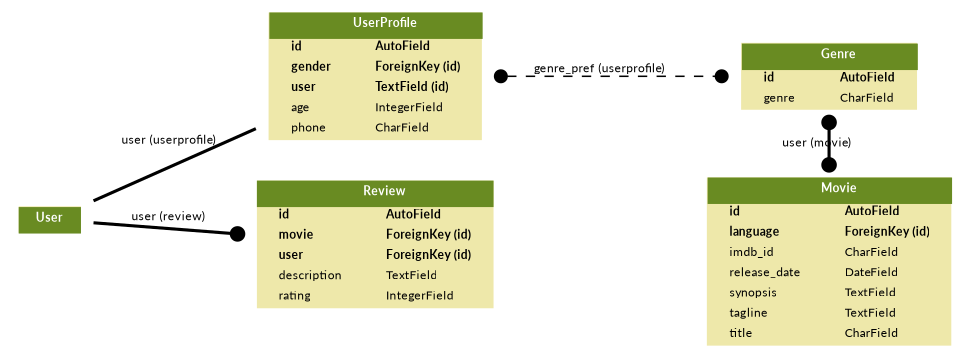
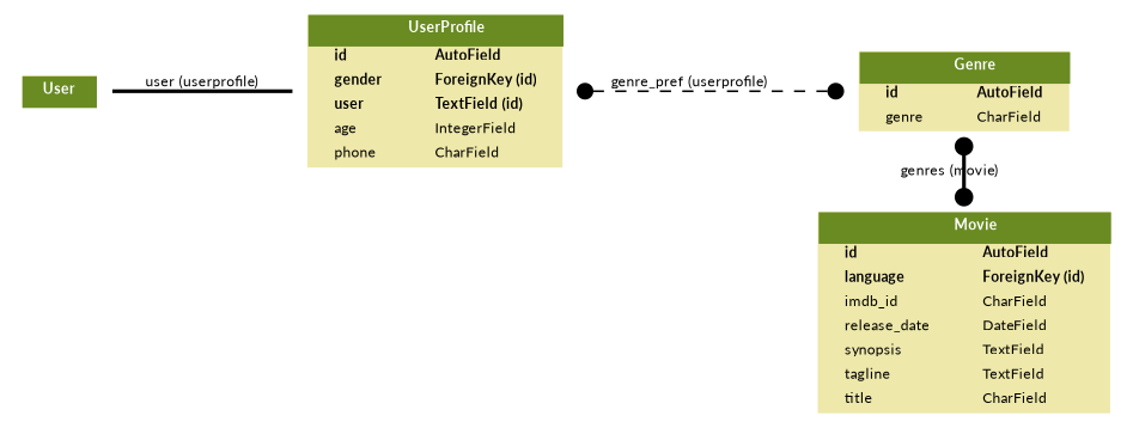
  digraph {
    fontname=Lato
    fontsize=8
    rankdir=LR
    splines=true
    node [fontname=Lato fontsize=8 shape=plaintext]
    edge [arrowhead=dot arrowtail=dot dir=both fontname=Lato fontsize=8 style=bold]
    n1 [label=<     <TABLE BGCOLOR="palegoldenrod" BORDER="0" CELLBORDER="0" CELLSPACING="0">     <TR><TD COLSPAN="2" CELLPADDING="4" ALIGN="CENTER" BGCOLOR="olivedrab4">     <FONT FACE="Lato Bold" COLOR="white">     Genre     </FONT></TD></TR>        <TR><TD ALIGN="LEFT" BORDER="0">     <FONT FACE="Lato Bold">id</FONT>     </TD><TD ALIGN="LEFT">     <FONT FACE="Lato Bold">AutoField</FONT>     </TD></TR>        <TR><TD ALIGN="LEFT" BORDER="0">     <FONT FACE="Lato ">genre</FONT>     </TD><TD ALIGN="LEFT">     <FONT FACE="Lato ">CharField</FONT>     </TD></TR>        </TABLE>     >]
    n2 [label=<     <TABLE BGCOLOR="palegoldenrod" BORDER="0" CELLBORDER="0" CELLSPACING="0">     <TR><TD COLSPAN="2" CELLPADDING="4" ALIGN="CENTER" BGCOLOR="olivedrab4">     <FONT FACE="Lato Bold" COLOR="white">     Movie     </FONT></TD></TR>        <TR><TD ALIGN="LEFT" BORDER="0">     <FONT FACE="Lato Bold">id</FONT>     </TD><TD ALIGN="LEFT">     <FONT FACE="Lato Bold">AutoField</FONT>     </TD></TR>        <TR><TD ALIGN="LEFT" BORDER="0">     <FONT FACE="Lato Bold">language</FONT>     </TD><TD ALIGN="LEFT">     <FONT FACE="Lato Bold">ForeignKey (id)</FONT>     </TD></TR>        <TR><TD ALIGN="LEFT" BORDER="0">     <FONT FACE="Lato ">imdb_id</FONT>     </TD><TD ALIGN="LEFT">     <FONT FACE="Lato ">CharField</FONT>     </TD></TR>        <TR><TD ALIGN="LEFT" BORDER="0">     <FONT FACE="Lato ">release_date</FONT>     </TD><TD ALIGN="LEFT">     <FONT FACE="Lato ">DateField</FONT>     </TD></TR>        <TR><TD ALIGN="LEFT" BORDER="0">     <FONT FACE="Lato ">synopsis</FONT>     </TD><TD ALIGN="LEFT">     <FONT FACE="Lato ">TextField</FONT>     </TD></TR>        <TR><TD ALIGN="LEFT" BORDER="0">     <FONT FACE="Lato ">tagline</FONT>     </TD><TD ALIGN="LEFT">     <FONT FACE="Lato ">TextField</FONT>     </TD></TR>        <TR><TD ALIGN="LEFT" BORDER="0">     <FONT FACE="Lato ">title</FONT>     </TD><TD ALIGN="LEFT">     <FONT FACE="Lato ">CharField</FONT>     </TD></TR>        </TABLE>     >]
    n3 [label=<     <TABLE BGCOLOR="palegoldenrod" BORDER="0" CELLBORDER="0" CELLSPACING="0">     <TR><TD COLSPAN="2" CELLPADDING="4" ALIGN="CENTER" BGCOLOR="olivedrab4">     <FONT FACE="Lato Bold" COLOR="white">     UserProfile     </FONT></TD></TR>        <TR><TD ALIGN="LEFT" BORDER="0">     <FONT FACE="Lato Bold">id</FONT>     </TD><TD ALIGN="LEFT">     <FONT FACE="Lato Bold">AutoField</FONT>     </TD></TR>        <TR><TD ALIGN="LEFT" BORDER="0">     <FONT FACE="Lato Bold">gender</FONT>     </TD><TD ALIGN="LEFT">     <FONT FACE="Lato Bold">ForeignKey (id)</FONT>     </TD></TR>        <TR><TD ALIGN="LEFT" BORDER="0">     <FONT FACE="Lato Bold">user</FONT>     </TD><TD ALIGN="LEFT">     <FONT FACE="Lato Bold">TextField (id)</FONT>     </TD></TR>        <TR><TD ALIGN="LEFT" BORDER="0">     <FONT FACE="Lato ">age</FONT>     </TD><TD ALIGN="LEFT">     <FONT FACE="Lato ">IntegerField</FONT>     </TD></TR>        <TR><TD ALIGN="LEFT" BORDER="0">     <FONT FACE="Lato ">phone</FONT>     </TD><TD ALIGN="LEFT">     <FONT FACE="Lato ">CharField</FONT>     </TD></TR>        </TABLE>     >]
-   n4 [label=<     <TABLE BGCOLOR="palegoldenrod" BORDER="0" CELLBORDER="0" CELLSPACING="0">     <TR><TD COLSPAN="2" CELLPADDING="4" ALIGN="CENTER" BGCOLOR="olivedrab4">     <FONT FACE="Lato Bold" COLOR="white">     Review     </FONT></TD></TR>        <TR><TD ALIGN="LEFT" BORDER="0">     <FONT FACE="Lato Bold">id</FONT>     </TD><TD ALIGN="LEFT">     <FONT FACE="Lato Bold">AutoField</FONT>     </TD></TR>        <TR><TD ALIGN="LEFT" BORDER="0">     <FONT FACE="Lato Bold">movie</FONT>     </TD><TD ALIGN="LEFT">     <FONT FACE="Lato Bold">ForeignKey (id)</FONT>     </TD></TR>        <TR><TD ALIGN="LEFT" BORDER="0">     <FONT FACE="Lato Bold">user</FONT>     </TD><TD ALIGN="LEFT">     <FONT FACE="Lato Bold">ForeignKey (id)</FONT>     </TD></TR>        <TR><TD ALIGN="LEFT" BORDER="0">     <FONT FACE="Lato ">description</FONT>     </TD><TD ALIGN="LEFT">     <FONT FACE="Lato ">TextField</FONT>     </TD></TR>        <TR><TD ALIGN="LEFT" BORDER="0">     <FONT FACE="Lato ">rating</FONT>     </TD><TD ALIGN="LEFT">     <FONT FACE="Lato ">IntegerField</FONT>     </TD></TR>        </TABLE>     >]
    n5 [label=<   <TABLE BGCOLOR="palegoldenrod" BORDER="0" CELLBORDER="0" CELLSPACING="0">   <TR><TD COLSPAN="2" CELLPADDING="4" ALIGN="CENTER" BGCOLOR="olivedrab4">   <FONT FACE="Lato Bold" COLOR="white">User</FONT>   </TD></TR>   </TABLE>   >]
    subgraph sub_1 {
      rank=same
      n1
      n2
    }
-   n1 -> n2 [label="user (movie)"]
+   n1 -> n2 [label="genres (movie)"]
    n3 -> n1 [label="genre_pref (userprofile)" style=dashed]
    n5 -> n3 [arrowhead=none arrowtail=none label="user (userprofile)"]
-   n5 -> n4 [arrowtail=none label="user (review)"]
  }
